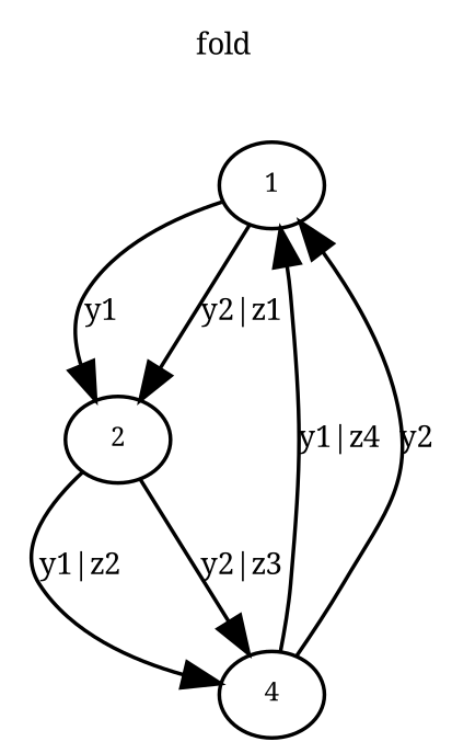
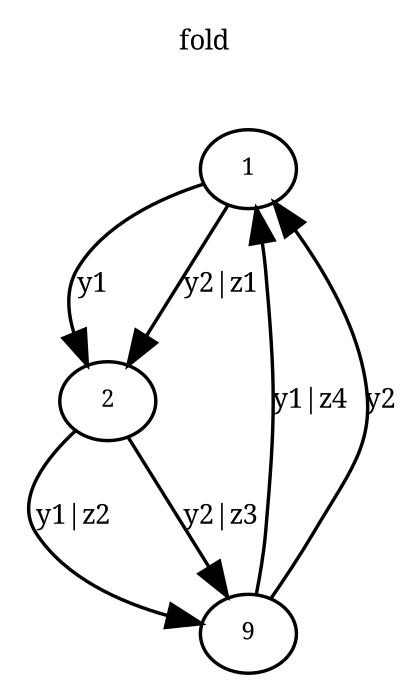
  digraph {
    fontsize=8
    label=fold
    labelloc=t
    fontname="Noto Serif"
    node [fontsize=7 fontname="Noto Serif"]
    edge [fontsize=8 fontname="Noto Serif"]
    n1 [height=.01 label=1 width=.01]
    n2 [height=.01 label=2 width=.01]
-   n3 [height=.01 label=4 width=.01]
+   n3 [height=.01 label=9 width=.01]
    n1 -> n2 [label=y1]
    n1 -> n2 [label="y2|z1"]
    n2 -> n3 [label="y1|z2"]
    n2 -> n3 [label="y2|z3"]
    n3 -> n1 [label="y1|z4"]
    n3 -> n1 [label=y2]
  }
